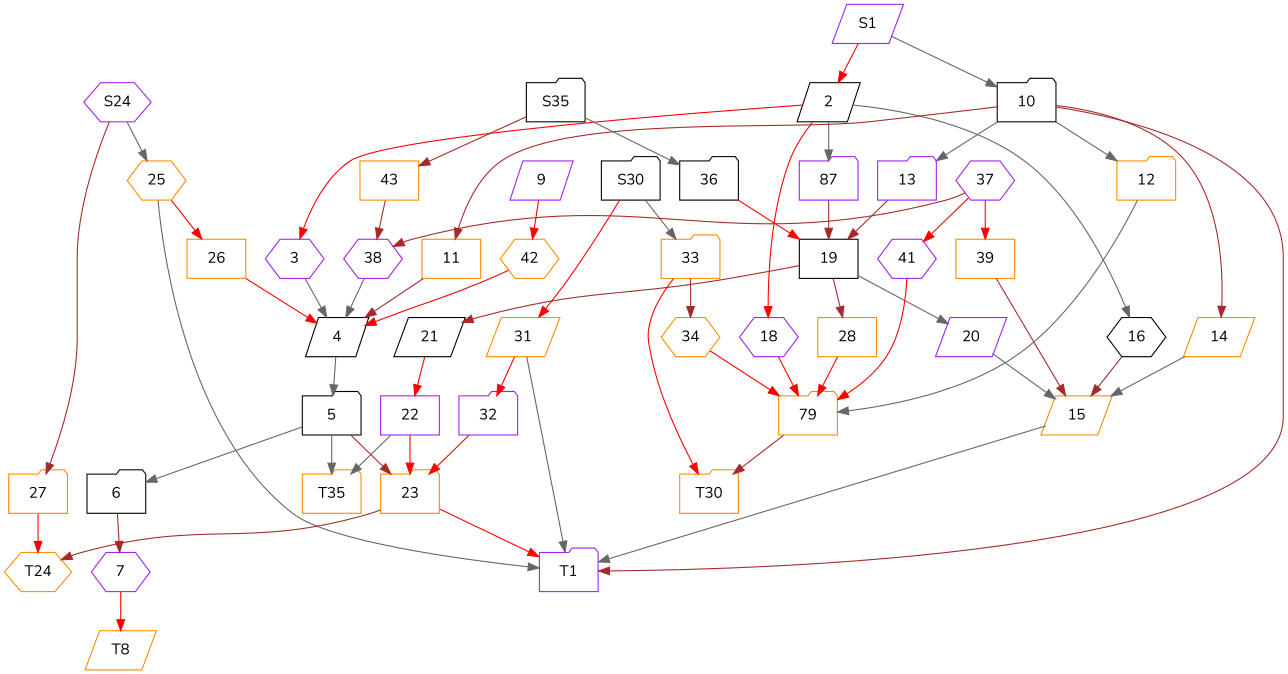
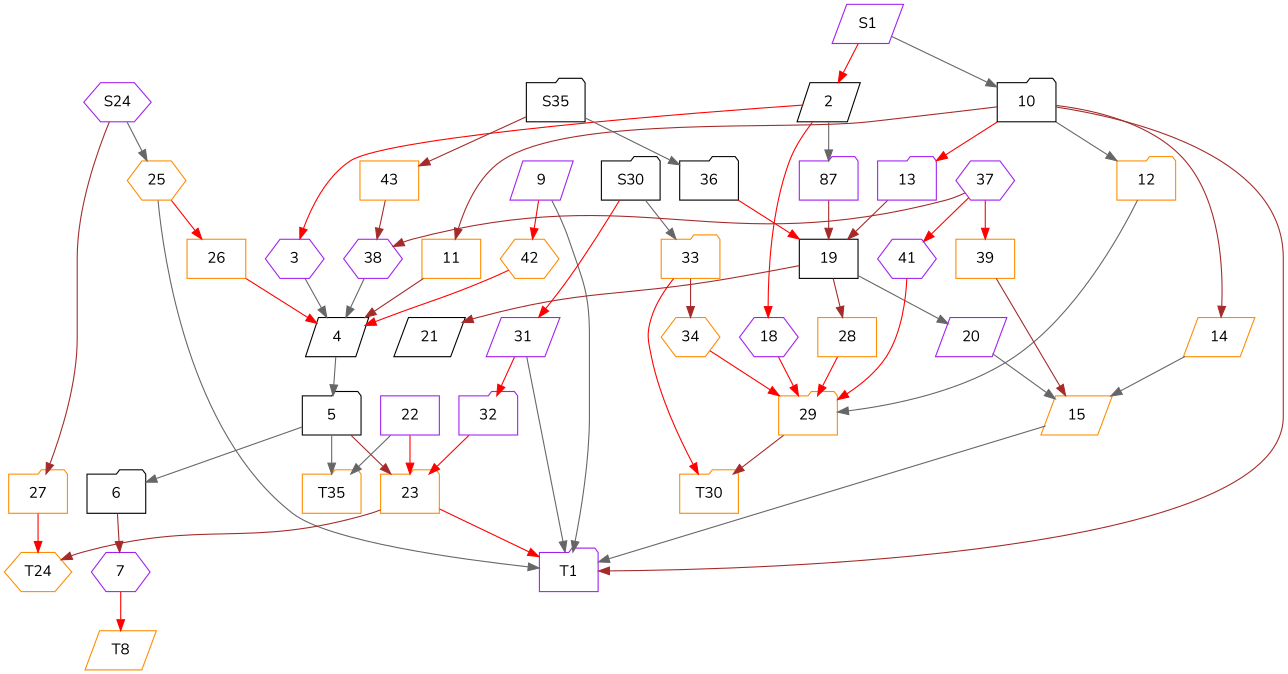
  digraph {
    fontname=Nunito
    node [color=darkorange fontname=Nunito shape=folder]
    edge [color=red fontname=Nunito]
    9 [color=purple shape=parallelogram]
    42 [shape=hexagon]
    T1 [color=purple]
    4 [color=black shape=parallelogram]
    S24 [color=purple shape=hexagon]
    25 [shape=hexagon]
    27
    26 [shape=box]
    T24 [shape=hexagon]
    S1 [color=purple shape=parallelogram]
    2 [color=black shape=parallelogram]
    10 [color=black]
    3 [color=purple shape=hexagon]
-   16 [color=black shape=hexagon]
    n15 [color=purple label=87]
    18 [color=purple shape=hexagon]
    11 [shape=box]
    14 [shape=parallelogram]
    13 [color=purple]
    12
    15 [shape=parallelogram]
    19 [color=black shape=box]
-   29 [label=79]
+   29
    S35 [color=black]
    43 [shape=box]
    36 [color=black]
    38 [color=purple shape=hexagon]
    21 [color=black shape=parallelogram]
    20 [color=purple shape=parallelogram]
    28 [shape=box]
    S30 [color=black]
-   31 [shape=parallelogram]
+   31 [color=purple shape=parallelogram]
    33
    32 [color=purple]
    T30
    34 [shape=hexagon]
    23
    5 [color=black]
    6 [color=black]
    T35
    22 [color=purple shape=box]
    37 [color=purple shape=hexagon]
    39 [shape=box]
    41 [color=purple shape=hexagon]
    7 [color=purple shape=hexagon]
    T8 [shape=parallelogram]
    9 -> 42
+   9 -> T1 [color=gray40]
    42 -> 4
    4 -> 5 [color=gray40]
    S24 -> 25 [color=gray40]
    S24 -> 27 [color=brown]
    25 -> T1 [color=gray40]
    25 -> 26
    27 -> T24
    26 -> 4
    S1 -> 2
    S1 -> 10 [color=gray40]
    2 -> 3
-   2 -> 16 [color=gray40]
    2 -> n15 [color=gray40]
    2 -> 18
    10 -> T1 [color=brown]
    10 -> 11 [color=brown]
    10 -> 14 [color=brown]
-   10 -> 13 [color=gray40]
+   10 -> 13
    10 -> 12 [color=gray40]
    3 -> 4 [color=gray40]
-   16 -> 15 [color=brown]
    n15 -> 19 [color=brown]
    18 -> 29
    11 -> 4 [color=brown]
    14 -> 15 [color=gray40]
    13 -> 19 [color=brown]
    12 -> 29 [color=gray40]
    15 -> T1 [color=gray40]
    19 -> 21 [color=brown]
    19 -> 20 [color=gray40]
    19 -> 28 [color=brown]
    29 -> T30 [color=brown]
    S35 -> 43 [color=brown]
    S35 -> 36 [color=gray40]
    43 -> 38 [color=brown]
    36 -> 19
    38 -> 4 [color=gray40]
-   21 -> 22
    20 -> 15 [color=gray40]
    28 -> 29
    S30 -> 31
    S30 -> 33 [color=gray40]
    31 -> T1 [color=gray40]
    31 -> 32
    33 -> T30
    33 -> 34 [color=brown]
    32 -> 23
    34 -> 29
    23 -> T1
    23 -> T24 [color=brown]
    5 -> 23 [color=brown]
    5 -> 6 [color=gray40]
    5 -> T35 [color=gray40]
    6 -> 7 [color=brown]
    22 -> 23
    22 -> T35 [color=gray40]
    37 -> 38 [color=brown]
    37 -> 39
    37 -> 41
    39 -> 15 [color=brown]
    41 -> 29
    7 -> T8
  }
